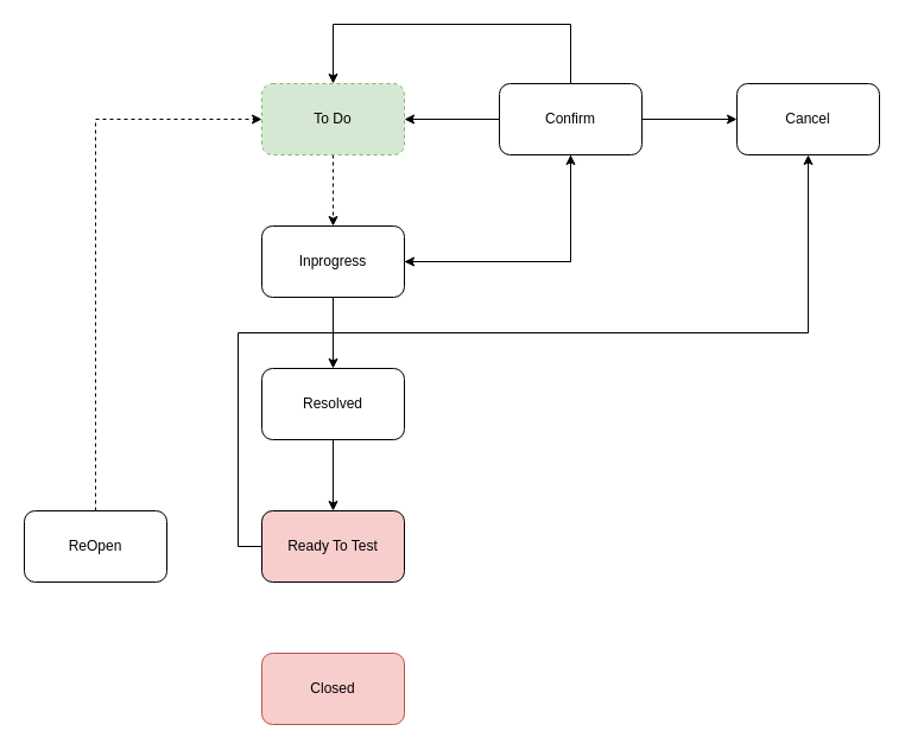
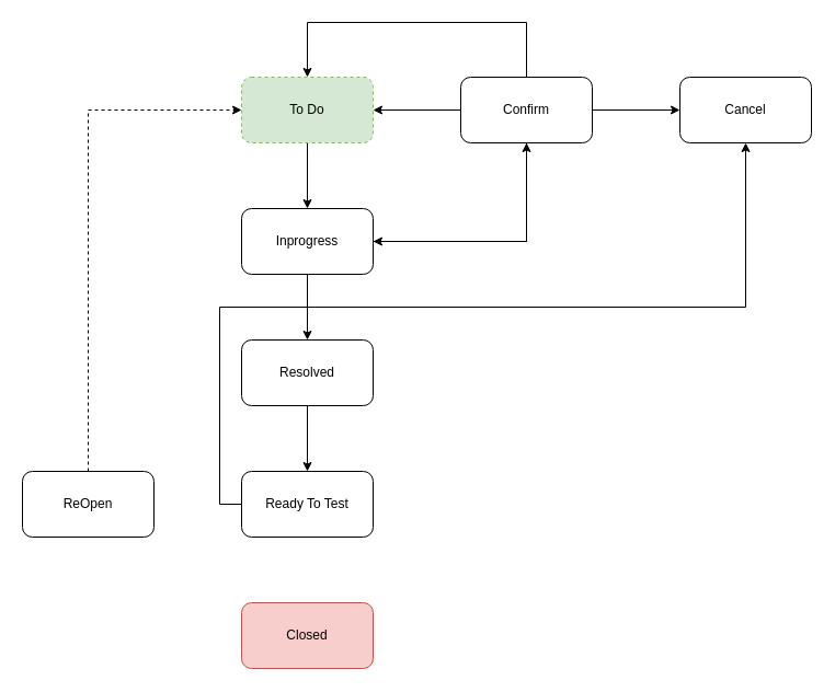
  <mxCell id="0" />
  <mxCell id="1" parent="0" />
- <mxCell id="2" style="edgeStyle=orthogonalEdgeStyle;rounded=0;orthogonalLoop=1;jettySize=auto;html=1;exitX=0.5;exitY=1;exitDx=0;exitDy=0;entryX=0.5;entryY=0;entryDx=0;entryDy=0;dashed=1;" parent="1" source="3" target="12" edge="1"><mxGeometry relative="1" as="geometry" /></mxCell>
+ <mxCell id="2" style="edgeStyle=orthogonalEdgeStyle;rounded=0;orthogonalLoop=1;jettySize=auto;html=1;exitX=0.5;exitY=1;exitDx=0;exitDy=0;entryX=0.5;entryY=0;entryDx=0;entryDy=0;" parent="1" source="3" target="12" edge="1"><mxGeometry relative="1" as="geometry" /></mxCell>
  <mxCell id="3" value="To Do" style="rounded=1;whiteSpace=wrap;html=1;fillColor=#d5e8d4;strokeColor=#82b366;dashed=1;" parent="1" vertex="1"><mxGeometry x="220" y="70" width="120" height="60" as="geometry" /></mxCell>
  <mxCell id="4" style="edgeStyle=orthogonalEdgeStyle;rounded=0;orthogonalLoop=1;jettySize=auto;html=1;exitX=0;exitY=0.5;exitDx=0;exitDy=0;entryX=1;entryY=0.5;entryDx=0;entryDy=0;" parent="1" source="8" target="3" edge="1"><mxGeometry relative="1" as="geometry" /></mxCell>
  <mxCell id="5" style="edgeStyle=orthogonalEdgeStyle;rounded=0;orthogonalLoop=1;jettySize=auto;html=1;exitX=0.5;exitY=0;exitDx=0;exitDy=0;entryX=0.5;entryY=0;entryDx=0;entryDy=0;" parent="1" source="8" target="3" edge="1"><mxGeometry relative="1" as="geometry"><Array as="points"><mxPoint x="480" y="20" /><mxPoint x="280" y="20" /></Array></mxGeometry></mxCell>
  <mxCell id="6" style="edgeStyle=orthogonalEdgeStyle;rounded=0;orthogonalLoop=1;jettySize=auto;html=1;exitX=0.5;exitY=1;exitDx=0;exitDy=0;entryX=1;entryY=0.5;entryDx=0;entryDy=0;" parent="1" source="8" target="12" edge="1"><mxGeometry relative="1" as="geometry" /></mxCell>
  <mxCell id="7" style="edgeStyle=orthogonalEdgeStyle;rounded=0;orthogonalLoop=1;jettySize=auto;html=1;exitX=1;exitY=0.5;exitDx=0;exitDy=0;entryX=0;entryY=0.5;entryDx=0;entryDy=0;" parent="1" source="8" target="9" edge="1"><mxGeometry relative="1" as="geometry" /></mxCell>
  <mxCell id="8" value="Confirm" style="rounded=1;whiteSpace=wrap;html=1;" parent="1" vertex="1"><mxGeometry x="420" y="70" width="120" height="60" as="geometry" /></mxCell>
  <mxCell id="9" value="Cancel" style="rounded=1;whiteSpace=wrap;html=1;" parent="1" vertex="1"><mxGeometry x="620" y="70" width="120" height="60" as="geometry" /></mxCell>
  <mxCell id="10" style="edgeStyle=orthogonalEdgeStyle;rounded=0;orthogonalLoop=1;jettySize=auto;html=1;exitX=1;exitY=0.5;exitDx=0;exitDy=0;entryX=0.5;entryY=1;entryDx=0;entryDy=0;" parent="1" source="12" target="8" edge="1"><mxGeometry relative="1" as="geometry" /></mxCell>
  <mxCell id="11" style="edgeStyle=orthogonalEdgeStyle;rounded=0;orthogonalLoop=1;jettySize=auto;html=1;exitX=0.5;exitY=1;exitDx=0;exitDy=0;entryX=0.5;entryY=0;entryDx=0;entryDy=0;" parent="1" source="12" target="14" edge="1"><mxGeometry relative="1" as="geometry" /></mxCell>
  <mxCell id="12" value="Inprogress" style="rounded=1;whiteSpace=wrap;html=1;" parent="1" vertex="1"><mxGeometry x="220" y="190" width="120" height="60" as="geometry" /></mxCell>
  <mxCell id="13" style="edgeStyle=orthogonalEdgeStyle;rounded=0;orthogonalLoop=1;jettySize=auto;html=1;exitX=0.5;exitY=1;exitDx=0;exitDy=0;entryX=0.5;entryY=0;entryDx=0;entryDy=0;" parent="1" source="14" target="16" edge="1"><mxGeometry relative="1" as="geometry" /></mxCell>
  <mxCell id="14" value="Resolved" style="rounded=1;whiteSpace=wrap;html=1;" parent="1" vertex="1"><mxGeometry x="220" y="310" width="120" height="60" as="geometry" /></mxCell>
  <mxCell id="15" style="edgeStyle=orthogonalEdgeStyle;rounded=0;orthogonalLoop=1;jettySize=auto;html=1;exitX=0;exitY=0.5;exitDx=0;exitDy=0;" parent="1" source="16" target="9" edge="1"><mxGeometry relative="1" as="geometry" /></mxCell>
- <mxCell id="16" value="Ready To Test" style="rounded=1;whiteSpace=wrap;html=1;fillColor=#f8cecc;" parent="1" vertex="1"><mxGeometry x="220" y="430" width="120" height="60" as="geometry" /></mxCell>
+ <mxCell id="16" value="Ready To Test" style="rounded=1;whiteSpace=wrap;html=1;" parent="1" vertex="1"><mxGeometry x="220" y="430" width="120" height="60" as="geometry" /></mxCell>
  <mxCell id="17" style="edgeStyle=orthogonalEdgeStyle;rounded=0;orthogonalLoop=1;jettySize=auto;html=1;exitX=0.5;exitY=0;exitDx=0;exitDy=0;entryX=0;entryY=0.5;entryDx=0;entryDy=0;dashed=1;" parent="1" source="18" target="3" edge="1"><mxGeometry relative="1" as="geometry" /></mxCell>
  <mxCell id="18" value="ReOpen" style="rounded=1;whiteSpace=wrap;html=1;" parent="1" vertex="1"><mxGeometry x="20" y="430" width="120" height="60" as="geometry" /></mxCell>
  <mxCell id="19" value="Closed" style="rounded=1;whiteSpace=wrap;html=1;fillColor=#f8cecc;strokeColor=#b85450;" parent="1" vertex="1"><mxGeometry x="220" y="550" width="120" height="60" as="geometry" /></mxCell>
